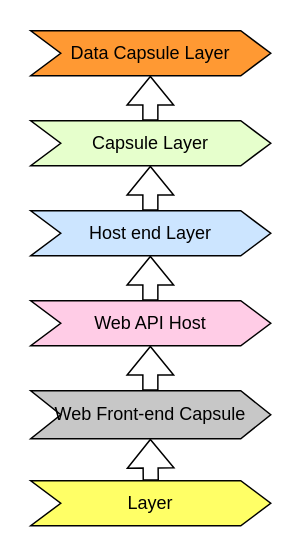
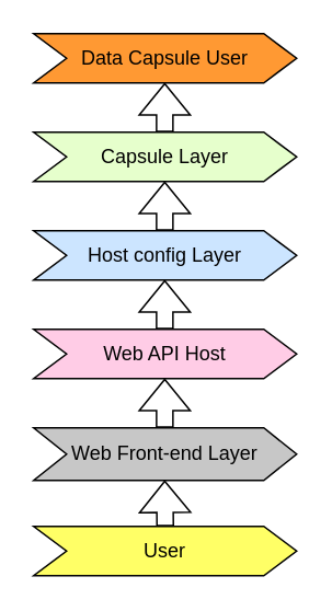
  <mxCell id="0" />
  <mxCell id="1" parent="0" />
- <mxCell id="2" value="Host end Layer" style="shape=step;perimeter=stepPerimeter;whiteSpace=wrap;html=1;fixedSize=1;fillColor=#CCE5FF;" vertex="1" parent="1"><mxGeometry x="20" y="140" width="160" height="30" as="geometry" /></mxCell>
+ <mxCell id="2" value="Host config Layer" style="shape=step;perimeter=stepPerimeter;whiteSpace=wrap;html=1;fixedSize=1;fillColor=#CCE5FF;" vertex="1" parent="1"><mxGeometry x="20" y="140" width="160" height="30" as="geometry" /></mxCell>
  <mxCell id="3" value="Capsule Layer" style="shape=step;perimeter=stepPerimeter;whiteSpace=wrap;html=1;fixedSize=1;fillColor=#E6FFCC;" vertex="1" parent="1"><mxGeometry x="20" y="80" width="160" height="30" as="geometry" /></mxCell>
  <mxCell id="4" value="Web API Host" style="shape=step;perimeter=stepPerimeter;whiteSpace=wrap;html=1;fixedSize=1;fillColor=#FFCCE6;" vertex="1" parent="1"><mxGeometry x="20" y="200" width="160" height="30" as="geometry" /></mxCell>
- <mxCell id="5" value="Data Capsule Layer" style="shape=step;perimeter=stepPerimeter;whiteSpace=wrap;html=1;fixedSize=1;fillColor=#FF9933;" vertex="1" parent="1"><mxGeometry x="20" y="20" width="160" height="30" as="geometry" /></mxCell>
- <mxCell id="6" value="Web Front-end Capsule" style="shape=step;perimeter=stepPerimeter;whiteSpace=wrap;html=1;fixedSize=1;fillColor=#C7C7C7;" vertex="1" parent="1"><mxGeometry x="20" y="260" width="160" height="32" as="geometry" /></mxCell>
- <mxCell id="7" value="Layer" style="shape=step;perimeter=stepPerimeter;whiteSpace=wrap;html=1;fixedSize=1;fillColor=#FFFF66;" vertex="1" parent="1"><mxGeometry x="20" y="320" width="160" height="30" as="geometry" /></mxCell>
+ <mxCell id="5" value="Data Capsule User" style="shape=step;perimeter=stepPerimeter;whiteSpace=wrap;html=1;fixedSize=1;fillColor=#FF9933;" vertex="1" parent="1"><mxGeometry x="20" y="20" width="160" height="30" as="geometry" /></mxCell>
+ <mxCell id="6" value="Web Front-end Layer" style="shape=step;perimeter=stepPerimeter;whiteSpace=wrap;html=1;fixedSize=1;fillColor=#C7C7C7;" vertex="1" parent="1"><mxGeometry x="20" y="260" width="160" height="32" as="geometry" /></mxCell>
+ <mxCell id="7" value="User" style="shape=step;perimeter=stepPerimeter;whiteSpace=wrap;html=1;fixedSize=1;fillColor=#FFFF66;" vertex="1" parent="1"><mxGeometry x="20" y="320" width="160" height="30" as="geometry" /></mxCell>
  <mxCell id="8" value="" style="shape=flexArrow;endArrow=classic;html=1;rounded=0;" edge="1" parent="1"><mxGeometry width="50" height="50" relative="1" as="geometry"><mxPoint x="99.74" y="80" as="sourcePoint" /><mxPoint x="99.74" y="50" as="targetPoint" /></mxGeometry></mxCell>
  <mxCell id="9" value="" style="shape=flexArrow;endArrow=classic;html=1;rounded=0;" edge="1" parent="1"><mxGeometry width="50" height="50" relative="1" as="geometry"><mxPoint x="100" y="320" as="sourcePoint" /><mxPoint x="99.74" y="292" as="targetPoint" /></mxGeometry></mxCell>
  <mxCell id="10" value="" style="shape=flexArrow;endArrow=classic;html=1;rounded=0;" edge="1" parent="1"><mxGeometry width="50" height="50" relative="1" as="geometry"><mxPoint x="99.74" y="260" as="sourcePoint" /><mxPoint x="99.74" y="230" as="targetPoint" /></mxGeometry></mxCell>
  <mxCell id="11" value="" style="shape=flexArrow;endArrow=classic;html=1;rounded=0;" edge="1" parent="1"><mxGeometry width="50" height="50" relative="1" as="geometry"><mxPoint x="99.74" y="200" as="sourcePoint" /><mxPoint x="99.74" y="170" as="targetPoint" /></mxGeometry></mxCell>
  <mxCell id="12" value="" style="shape=flexArrow;endArrow=classic;html=1;rounded=0;" edge="1" parent="1"><mxGeometry width="50" height="50" relative="1" as="geometry"><mxPoint x="99.74" y="140" as="sourcePoint" /><mxPoint x="99.74" y="110" as="targetPoint" /></mxGeometry></mxCell>
